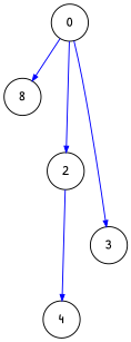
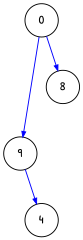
  digraph {
    fontname="Patrick Hand"
    normalize=true
    node [fixedsize=true fontname="Patrick Hand" shape=circle]
    edge [arrowsize=0.6 color=blue fontname="Patrick Hand"]
    0 [width=0.5]
    n2 [label=8 width=0.5]
-   2 [width=0.5]
-   3 [width=0.5]
+   2 [width=0.5 label=9]
    4 [width=0.5]
    0 -> n2
    0 -> 2
-   0 -> 3
    n2 -> 2 [style=invis]
    n2 -> 4 [style=invis]
-   2 -> 3 [style=invis]
    2 -> 4
-   3 -> 4 [style=invis]
  }
